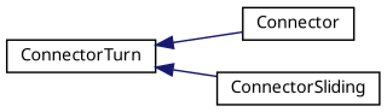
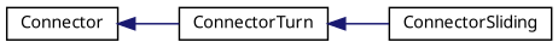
  digraph {
    rankdir=LR
    node [color=black fillcolor=white fontname="FreeSans.ttf" fontsize=10 shape=record style=filled]
    edge [color=midnightblue dir=back fontname="FreeSans.ttf" fontsize=10 labelfontname="FreeSans.ttf" labelfontsize=10 style=solid]
    n1 [height=0.2 label=Connector width=0.4]
    n2 [height=0.2 label=ConnectorTurn width=0.4]
    n3 [height=0.2 label=ConnectorSliding width=0.4]
-   n2 -> n1
+   n1 -> n2
    n2 -> n3
  }
